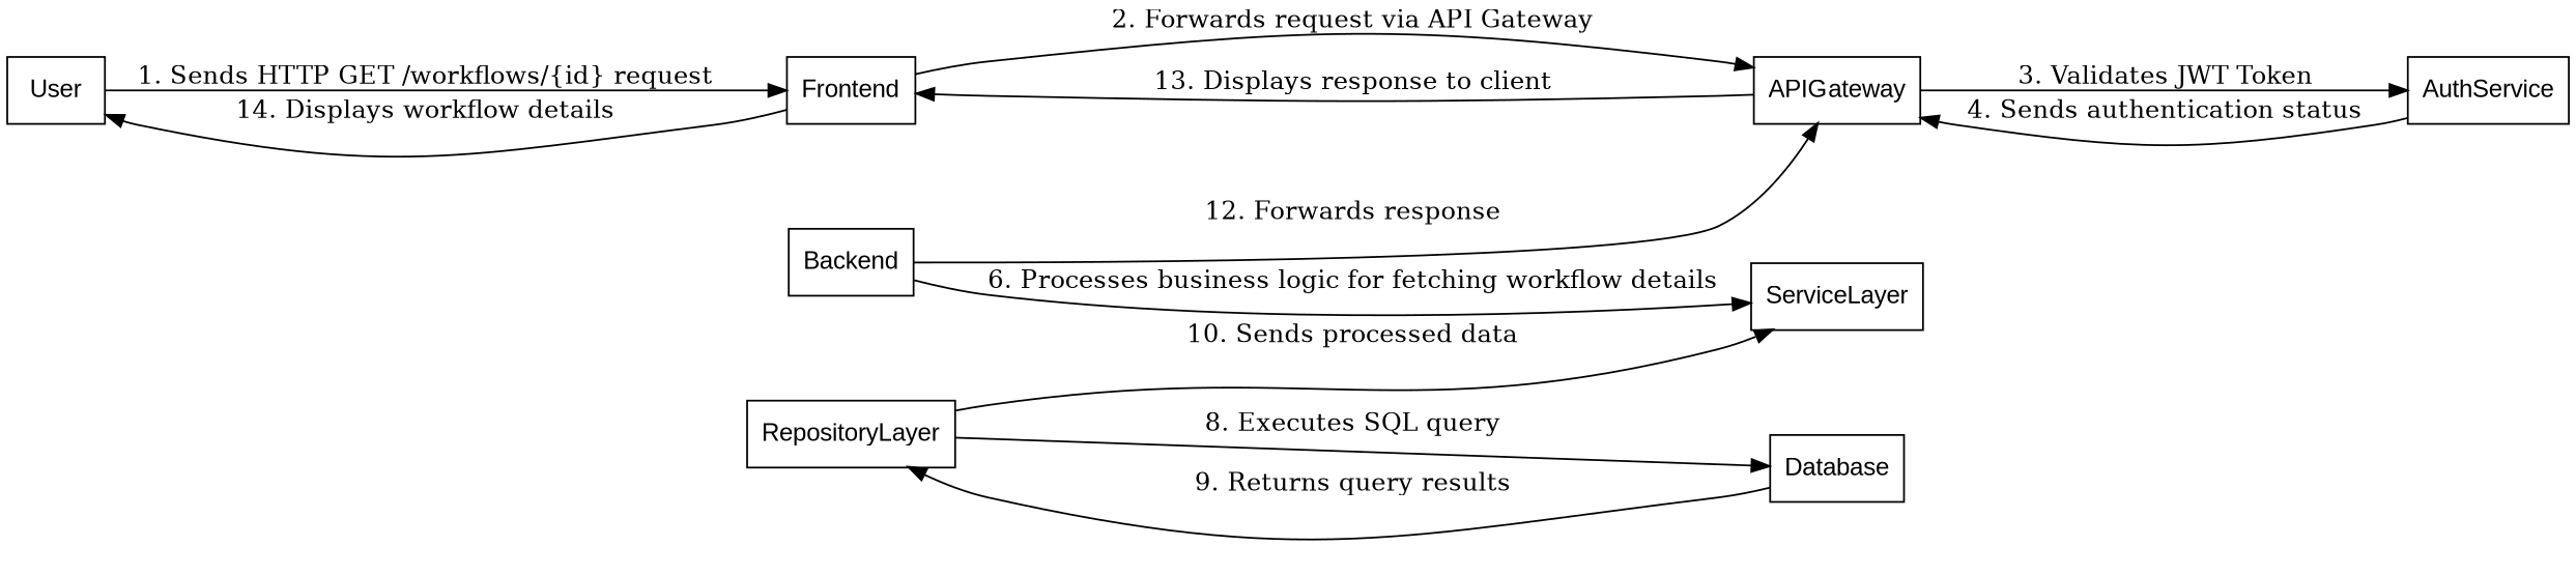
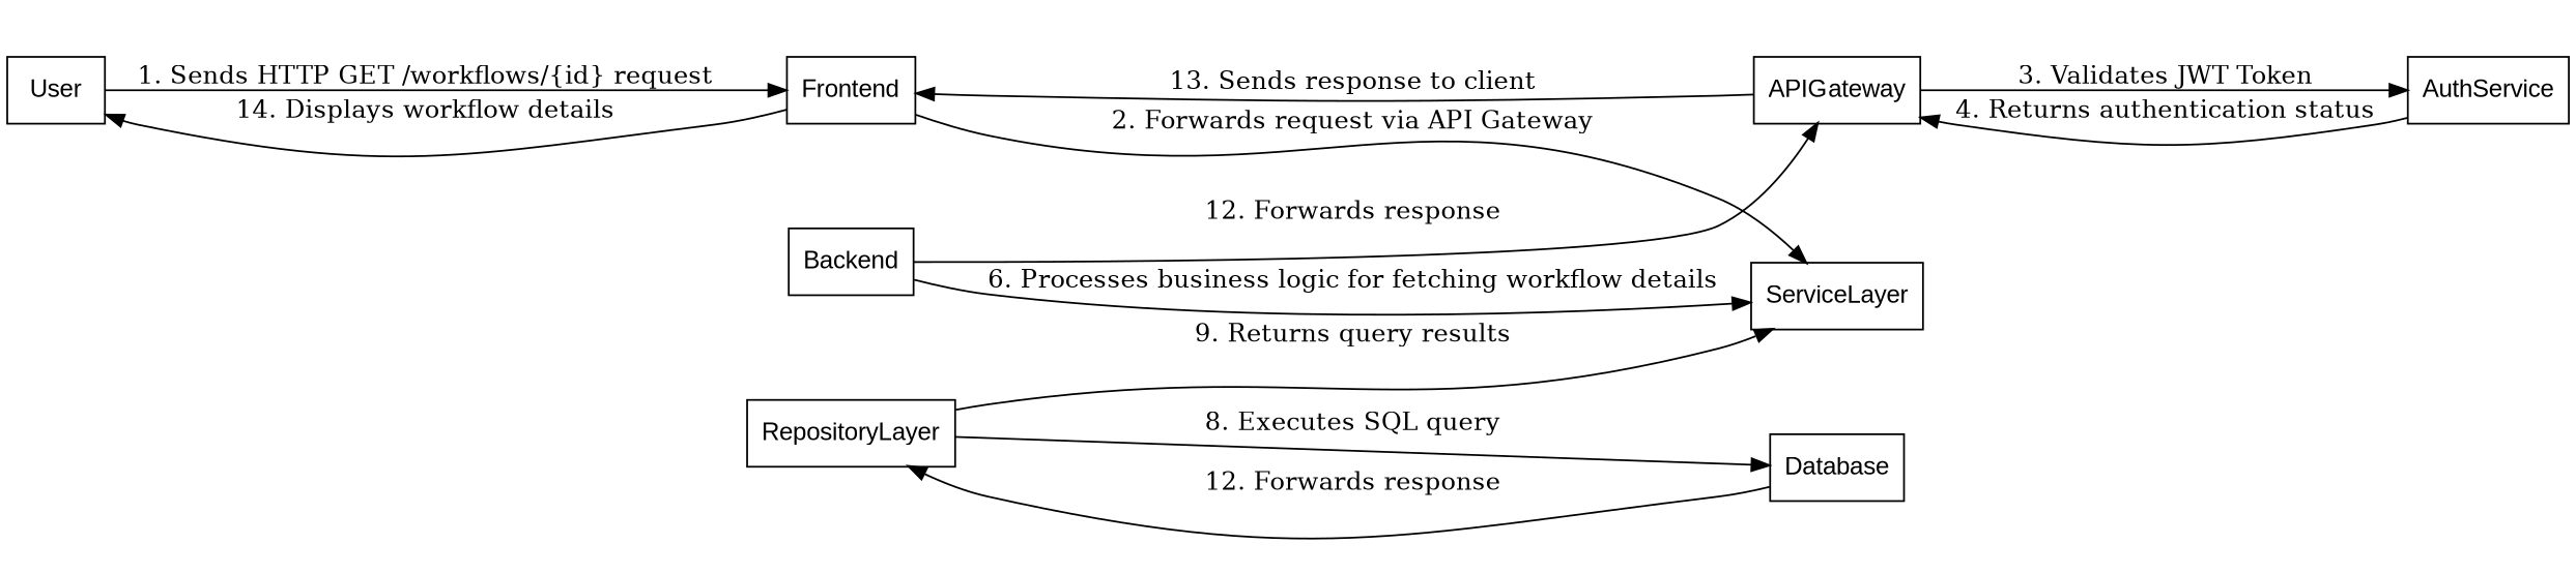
  digraph {
    rankdir=LR
    node [fontname=Arial shape=record]
    User
    Frontend
    APIGateway
    AuthService
    Backend
    ServiceLayer
    RepositoryLayer
    Database
    User -> Frontend [label="1. Sends HTTP GET /workflows/{id} request"]
    Frontend -> User [label="14. Displays workflow details"]
-   Frontend -> APIGateway [label="2. Forwards request via API Gateway"]
-   APIGateway -> Frontend [label="13. Displays response to client"]
+   Frontend -> ServiceLayer [label="2. Forwards request via API Gateway"]
+   APIGateway -> Frontend [label="13. Sends response to client"]
    APIGateway -> AuthService [label="3. Validates JWT Token"]
-   AuthService -> APIGateway [label="4. Sends authentication status"]
+   AuthService -> APIGateway [label="4. Returns authentication status"]
    Backend -> APIGateway [label="12. Forwards response"]
    Backend -> ServiceLayer [label="6. Processes business logic for fetching workflow details"]
-   RepositoryLayer -> ServiceLayer [label="10. Sends processed data"]
+   RepositoryLayer -> ServiceLayer [label="9. Returns query results"]
    RepositoryLayer -> Database [label="8. Executes SQL query"]
-   Database -> RepositoryLayer [label="9. Returns query results"]
+   Database -> RepositoryLayer [label="12. Forwards response"]
  }
